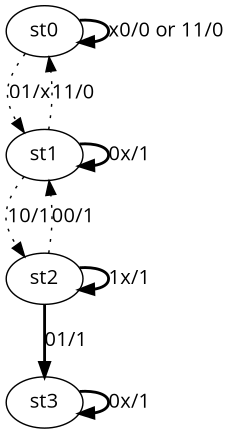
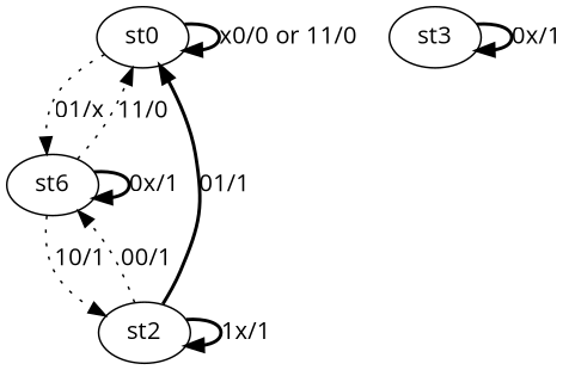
  digraph {
    fontname="Open Sans"
    node [fontname="Open Sans"]
    edge [fontname="Open Sans" style=bold]
    n1 [label=st0]
-   n2 [label=st1]
+   n2 [label=st6]
    n3 [label=st2]
    n4 [label=st3]
    n1 -> n1 [label="x0/0 or 11/0"]
    n1 -> n2 [label="01/x" style=dotted]
    n2 -> n1 [label="11/0" style=dotted]
    n2 -> n2 [label="0x/1"]
    n2 -> n3 [label="10/1" style=dotted]
    n3 -> n2 [label="00/1" style=dotted]
    n3 -> n3 [label="1x/1"]
-   n3 -> n4 [label="01/1"]
+   n3 -> n1 [label="01/1"]
    n4 -> n4 [label="0x/1"]
  }
